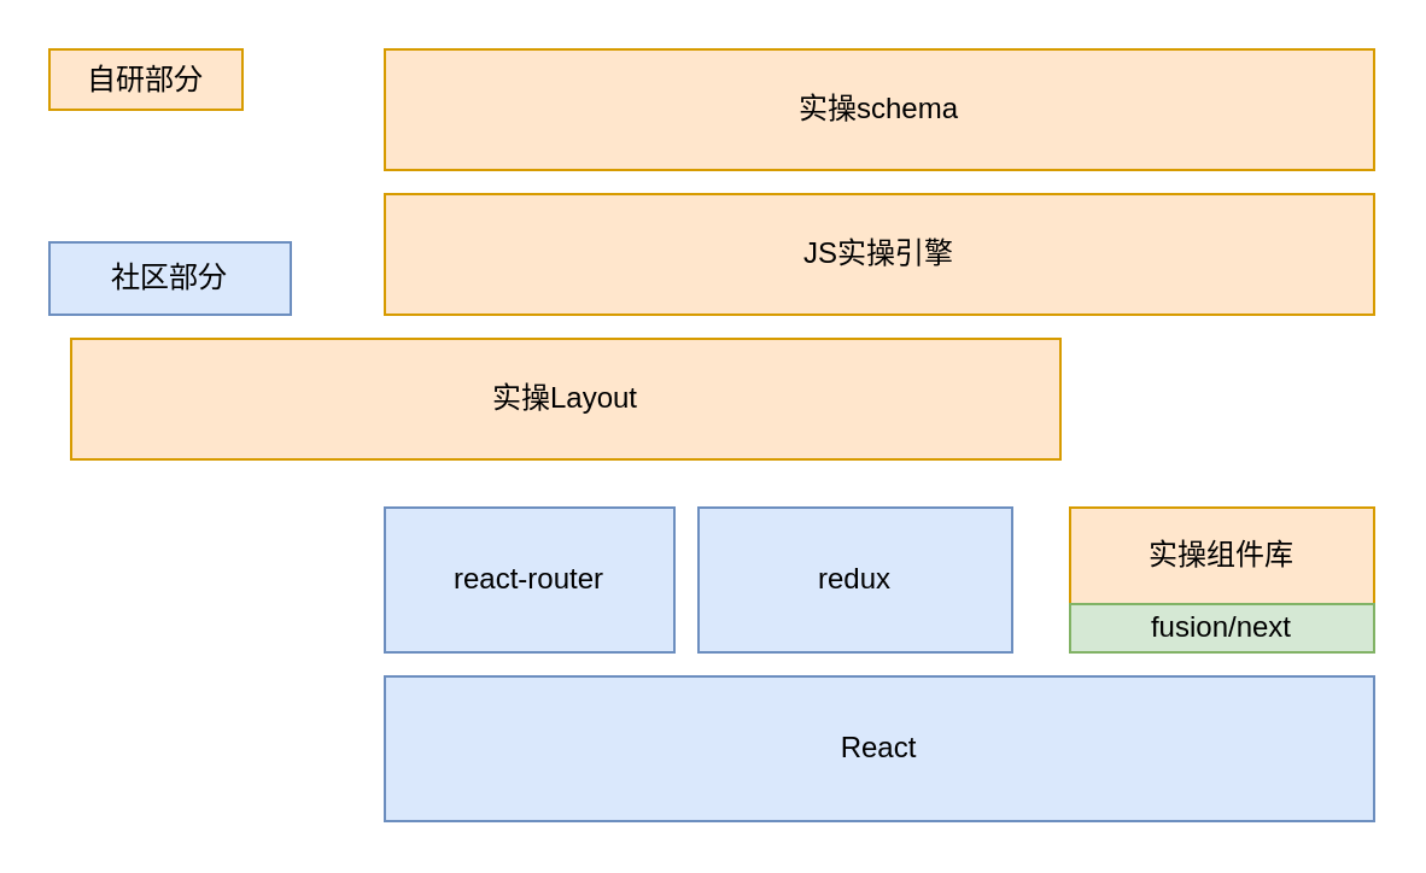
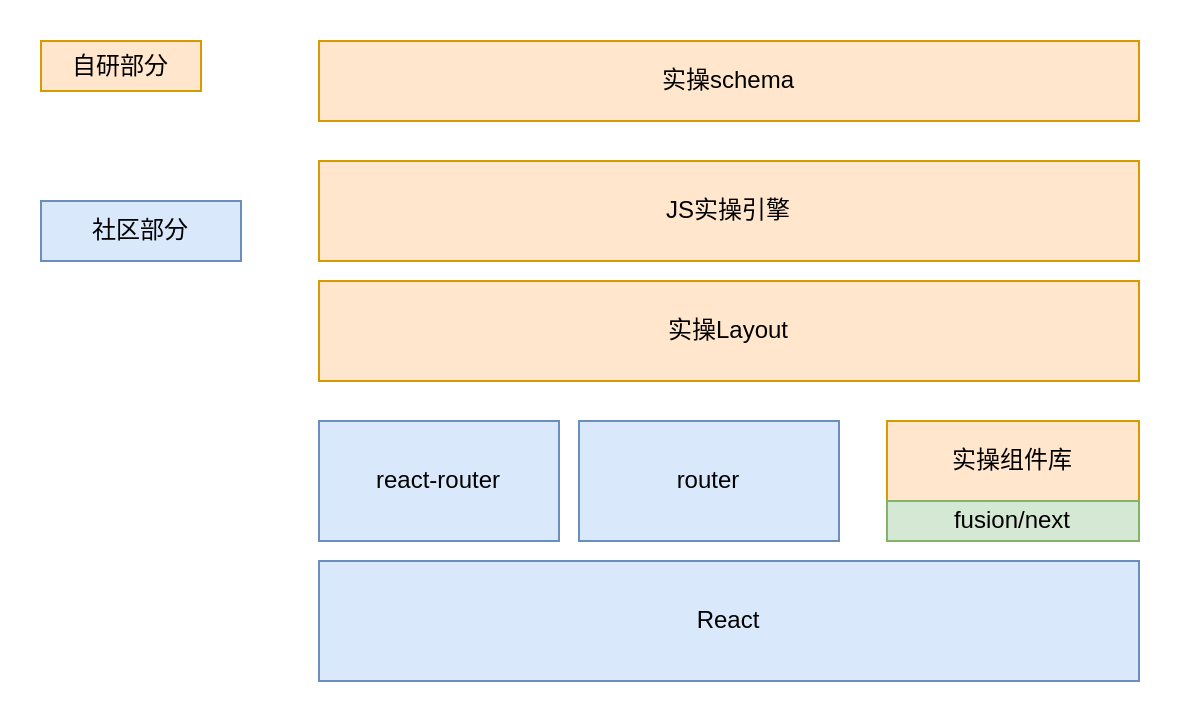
  <mxCell id="0" />
  <mxCell id="1" parent="0" />
  <mxCell id="2" value="React" style="rounded=0;whiteSpace=wrap;html=1;fillColor=#dae8fc;strokeColor=#6c8ebf;" vertex="1" parent="1"><mxGeometry x="159" y="280" width="410" height="60" as="geometry" /></mxCell>
  <mxCell id="3" value="react-router" style="rounded=0;whiteSpace=wrap;html=1;fillColor=#dae8fc;strokeColor=#6c8ebf;" vertex="1" parent="1"><mxGeometry x="159" y="210" width="120" height="60" as="geometry" /></mxCell>
- <mxCell id="4" value="redux" style="rounded=0;whiteSpace=wrap;html=1;fillColor=#dae8fc;strokeColor=#6c8ebf;" vertex="1" parent="1"><mxGeometry x="289" y="210" width="130" height="60" as="geometry" /></mxCell>
+ <mxCell id="4" value="router" style="rounded=0;whiteSpace=wrap;html=1;fillColor=#dae8fc;strokeColor=#6c8ebf;" vertex="1" parent="1"><mxGeometry x="289" y="210" width="130" height="60" as="geometry" /></mxCell>
  <mxCell id="5" value="实操组件库" style="rounded=0;whiteSpace=wrap;html=1;align=center;verticalAlign=middle;fillColor=#ffe6cc;strokeColor=#d79b00;" vertex="1" parent="1"><mxGeometry x="443" y="210" width="126" height="40" as="geometry" /></mxCell>
  <mxCell id="6" value="fusion/next" style="rounded=0;whiteSpace=wrap;html=1;fillColor=#d5e8d4;strokeColor=#82b366;" vertex="1" parent="1"><mxGeometry x="443" y="250" width="126" height="20" as="geometry" /></mxCell>
- <mxCell id="7" value="实操Layout" style="rounded=0;whiteSpace=wrap;html=1;align=center;fillColor=#ffe6cc;strokeColor=#d79b00;" vertex="1" parent="1"><mxGeometry x="29" y="140" width="410" height="50" as="geometry" /></mxCell>
- <mxCell id="8" value="实操schema" style="rounded=0;whiteSpace=wrap;html=1;align=center;fillColor=#ffe6cc;strokeColor=#d79b00;" vertex="1" parent="1"><mxGeometry x="159" y="20" width="410" height="50" as="geometry" /></mxCell>
+ <mxCell id="7" value="实操Layout" style="rounded=0;whiteSpace=wrap;html=1;align=center;fillColor=#ffe6cc;strokeColor=#d79b00;" vertex="1" parent="1"><mxGeometry x="159" y="140" width="410" height="50" as="geometry" /></mxCell>
+ <mxCell id="8" value="实操schema" style="rounded=0;whiteSpace=wrap;html=1;align=center;fillColor=#ffe6cc;strokeColor=#d79b00;" vertex="1" parent="1"><mxGeometry x="159" y="20" width="410" height="40" as="geometry" /></mxCell>
  <mxCell id="9" value="JS实操引擎" style="rounded=0;whiteSpace=wrap;html=1;align=center;fillColor=#ffe6cc;strokeColor=#d79b00;" vertex="1" parent="1"><mxGeometry x="159" y="80" width="410" height="50" as="geometry" /></mxCell>
  <mxCell id="10" value="自研部分" style="rounded=0;whiteSpace=wrap;html=1;align=center;fillColor=#ffe6cc;strokeColor=#d79b00;" vertex="1" parent="1"><mxGeometry x="20" y="20" width="80" height="25" as="geometry" /></mxCell>
  <mxCell id="11" value="社区部分" style="rounded=0;whiteSpace=wrap;html=1;align=center;fillColor=#dae8fc;strokeColor=#6c8ebf;" vertex="1" parent="1"><mxGeometry x="20" y="100" width="100" height="30" as="geometry" /></mxCell>
